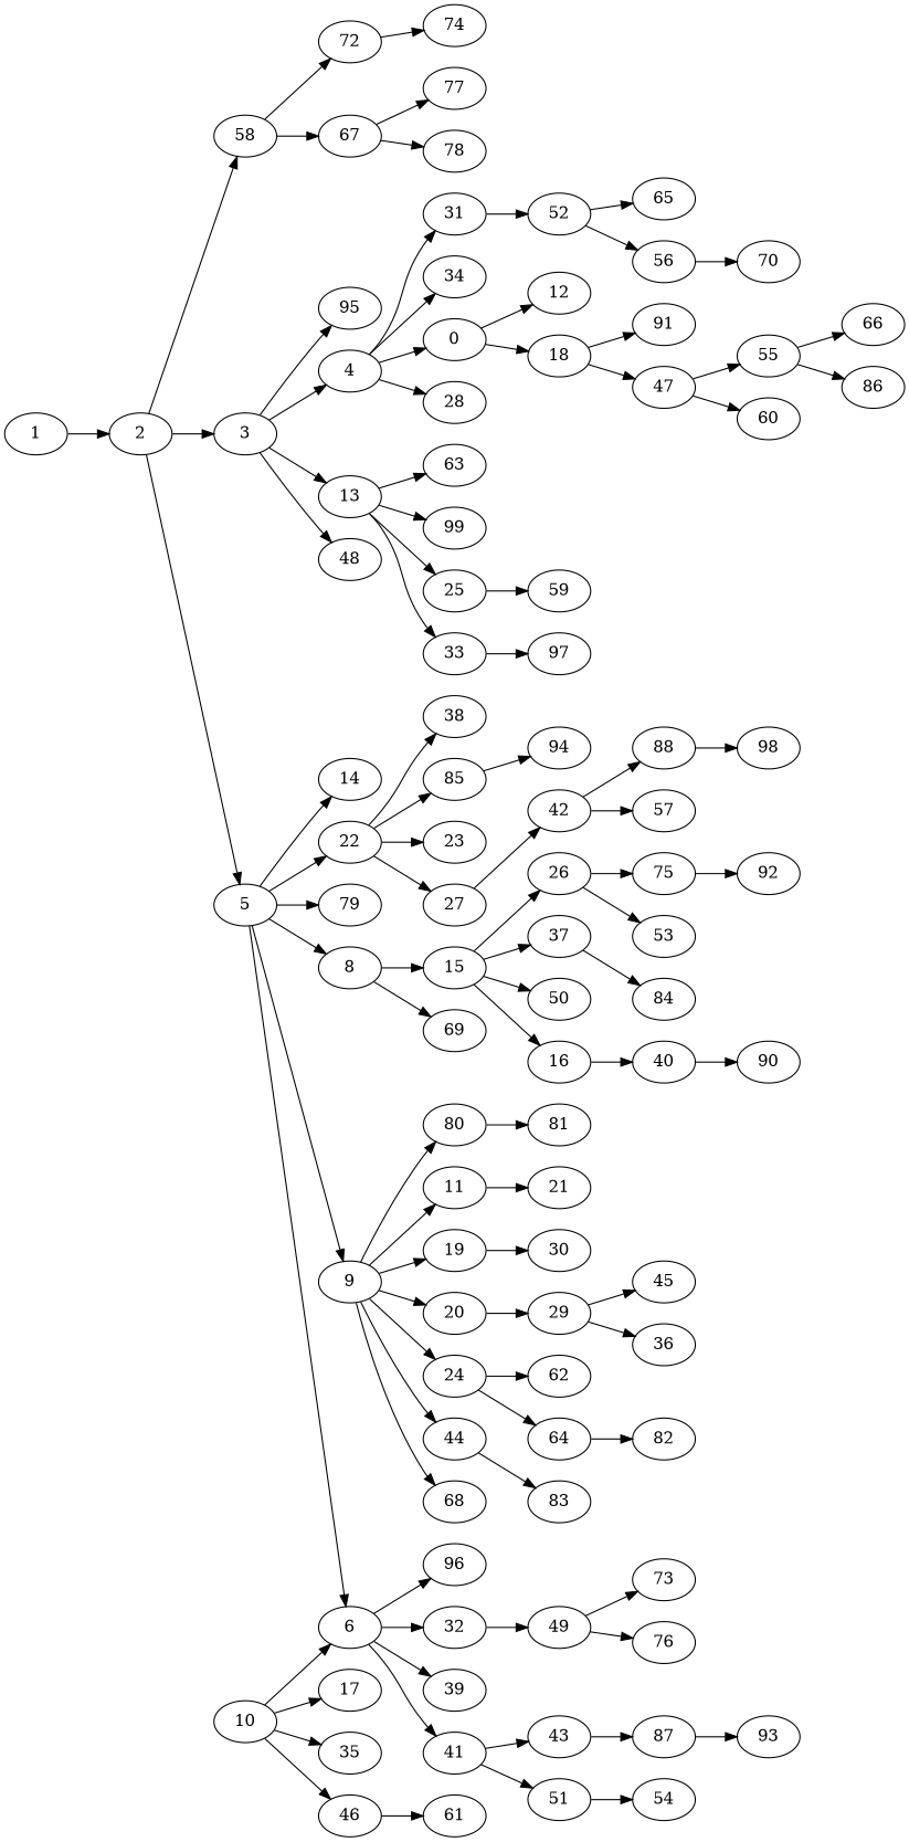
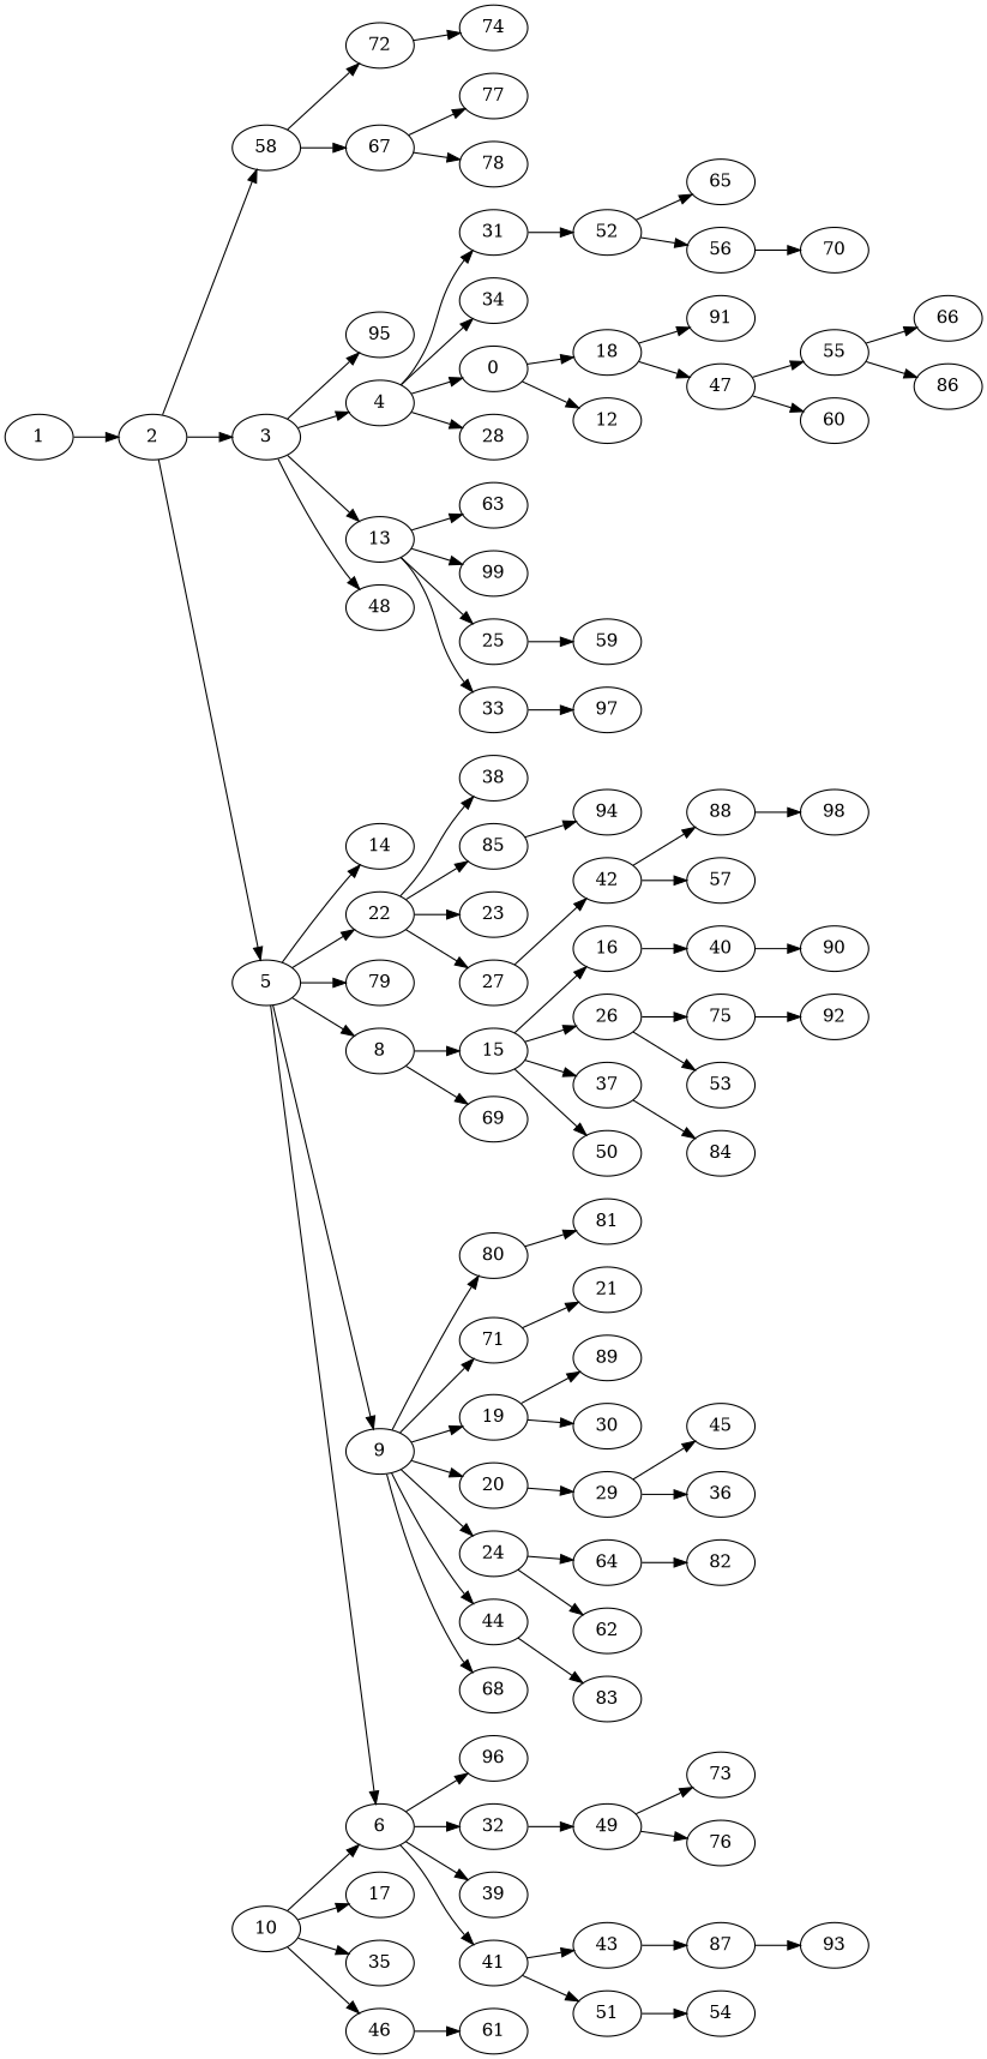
  digraph {
    rankdir=LR
    1
    2
    3
    5
    58
    4
    13
    48
    95
    6
    8
    9
    14
    22
    79
    67
    72
    n18 [label=0]
    28
    31
    34
    25
    33
    63
    99
    12
    18
    52
    47
    91
    55
    60
    66
    86
    56
    65
    70
    59
    97
    32
    39
    41
    96
    15
    69
-   11
+   11 [label=71]
    19
    20
    24
    44
    68
    80
    23
    27
    38
    85
    10
    17
    35
    46
    49
    43
    51
    61
    73
    76
    87
    54
    93
    16
    26
    37
    50
    40
    53
    75
    84
    90
    92
    21
    30
+   89
    29
    62
    64
    83
    81
    36
    45
    82
    42
    94
    57
    88
    98
    77
    78
    74
    1 -> 2
    2 -> 3
    2 -> 5
    2 -> 58
    3 -> 4
    3 -> 13
    3 -> 48
    3 -> 95
    5 -> 6
    5 -> 8
    5 -> 9
    5 -> 14
    5 -> 22
    5 -> 79
    58 -> 67
    58 -> 72
    4 -> n18
    4 -> 28
    4 -> 31
    4 -> 34
    13 -> 25
    13 -> 33
    13 -> 63
    13 -> 99
    6 -> 32
    6 -> 39
    6 -> 41
    6 -> 96
    8 -> 15
    8 -> 69
    9 -> 11
    9 -> 19
    9 -> 20
    9 -> 24
    9 -> 44
    9 -> 68
    9 -> 80
    22 -> 23
    22 -> 27
    22 -> 38
    22 -> 85
    67 -> 77
    67 -> 78
    72 -> 74
    n18 -> 12
    n18 -> 18
    31 -> 52
    25 -> 59
    33 -> 97
    18 -> 47
    18 -> 91
    52 -> 56
    52 -> 65
    47 -> 55
    47 -> 60
    55 -> 66
    55 -> 86
    56 -> 70
    32 -> 49
    41 -> 43
    41 -> 51
    15 -> 16
    15 -> 26
    15 -> 37
    15 -> 50
    11 -> 21
    19 -> 30
+   19 -> 89
    20 -> 29
    24 -> 62
    24 -> 64
    44 -> 83
    80 -> 81
    27 -> 42
    85 -> 94
    10 -> 6
    10 -> 17
    10 -> 35
    10 -> 46
    46 -> 61
    49 -> 73
    49 -> 76
    43 -> 87
    51 -> 54
    87 -> 93
    16 -> 40
    26 -> 53
    26 -> 75
    37 -> 84
    40 -> 90
    75 -> 92
    29 -> 36
    29 -> 45
    64 -> 82
    42 -> 57
    42 -> 88
    88 -> 98
  }
